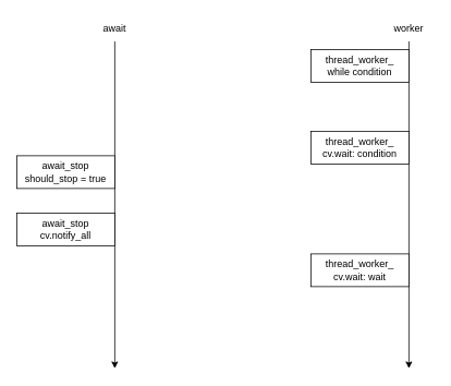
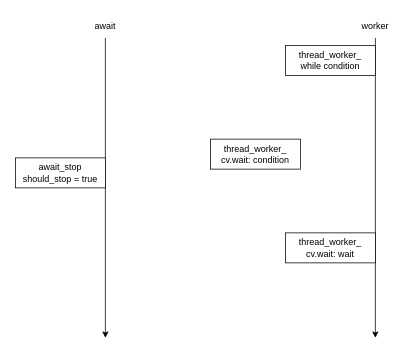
  <mxCell id="0" />
  <mxCell id="1" parent="0" />
  <mxCell id="2" value="" style="endArrow=classic;html=1;rounded=0;" edge="1" parent="1"><mxGeometry width="50" height="50" relative="1" as="geometry"><mxPoint x="140" y="50" as="sourcePoint" /><mxPoint x="140" y="450" as="targetPoint" /></mxGeometry></mxCell>
  <mxCell id="3" value="" style="endArrow=classic;html=1;rounded=0;" edge="1" parent="1"><mxGeometry width="50" height="50" relative="1" as="geometry"><mxPoint x="500" y="50" as="sourcePoint" /><mxPoint x="500" y="450" as="targetPoint" /></mxGeometry></mxCell>
  <mxCell id="4" value="await" style="text;html=1;strokeColor=none;fillColor=none;align=center;verticalAlign=middle;whiteSpace=wrap;rounded=0;" vertex="1" parent="1"><mxGeometry x="110" y="20" width="60" height="30" as="geometry" /></mxCell>
  <mxCell id="5" value="worker" style="text;html=1;strokeColor=none;fillColor=none;align=center;verticalAlign=middle;whiteSpace=wrap;rounded=0;" vertex="1" parent="1"><mxGeometry x="470" y="20" width="60" height="30" as="geometry" /></mxCell>
  <mxCell id="6" value="thread_worker_&lt;br&gt;while condition" style="rounded=0;whiteSpace=wrap;html=1;" vertex="1" parent="1"><mxGeometry x="380" y="60" width="120" height="40" as="geometry" /></mxCell>
- <mxCell id="7" value="thread_worker_&lt;br&gt;cv.wait: condition" style="rounded=0;whiteSpace=wrap;html=1;" vertex="1" parent="1"><mxGeometry x="380" y="160" width="120" height="40" as="geometry" /></mxCell>
- <mxCell id="8" value="await_stop&lt;br&gt;should_stop = true" style="rounded=0;whiteSpace=wrap;html=1;" vertex="1" parent="1"><mxGeometry x="20" y="190" width="120" height="40" as="geometry" /></mxCell>
- <mxCell id="9" value="await_stop&lt;br&gt;cv.notify_all" style="rounded=0;whiteSpace=wrap;html=1;" vertex="1" parent="1"><mxGeometry x="20" y="260" width="120" height="40" as="geometry" /></mxCell>
+ <mxCell id="7" value="thread_worker_&lt;br&gt;cv.wait: condition" style="rounded=0;whiteSpace=wrap;html=1;" vertex="1" parent="1"><mxGeometry x="280" y="185" width="120" height="40" as="geometry" /></mxCell>
+ <mxCell id="8" value="await_stop&lt;br&gt;should_stop = true" style="rounded=0;whiteSpace=wrap;html=1;" vertex="1" parent="1"><mxGeometry x="20" y="210" width="120" height="40" as="geometry" /></mxCell>
  <mxCell id="10" value="thread_worker_&lt;br&gt;cv.wait: wait" style="rounded=0;whiteSpace=wrap;html=1;" vertex="1" parent="1"><mxGeometry x="380" y="310" width="120" height="40" as="geometry" /></mxCell>
